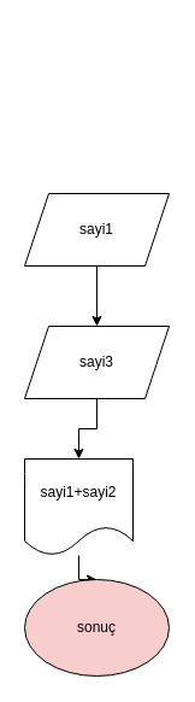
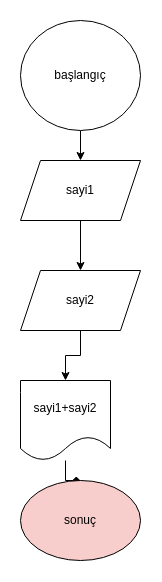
  <mxCell id="0" />
  <mxCell id="1" parent="0" />
+ <mxCell id="2" value="" style="edgeStyle=orthogonalEdgeStyle;rounded=0;orthogonalLoop=1;jettySize=auto;html=1;" edge="1" parent="1" source="3" target="5"><mxGeometry relative="1" as="geometry" /></mxCell>
+ <mxCell id="3" value="başlangıç" style="ellipse;whiteSpace=wrap;html=1;" vertex="1" parent="1"><mxGeometry x="20" y="20" width="120" height="110" as="geometry" /></mxCell>
  <mxCell id="4" value="" style="edgeStyle=orthogonalEdgeStyle;rounded=0;orthogonalLoop=1;jettySize=auto;html=1;" edge="1" parent="1" source="5" target="7"><mxGeometry relative="1" as="geometry" /></mxCell>
  <mxCell id="5" value="sayi1" style="shape=parallelogram;perimeter=parallelogramPerimeter;whiteSpace=wrap;html=1;fixedSize=1;" vertex="1" parent="1"><mxGeometry x="20" y="160" width="120" height="60" as="geometry" /></mxCell>
  <mxCell id="6" value="" style="edgeStyle=orthogonalEdgeStyle;rounded=0;orthogonalLoop=1;jettySize=auto;html=1;" edge="1" parent="1" source="7" target="9"><mxGeometry relative="1" as="geometry" /></mxCell>
- <mxCell id="7" value="sayi3" style="shape=parallelogram;perimeter=parallelogramPerimeter;whiteSpace=wrap;html=1;fixedSize=1;" vertex="1" parent="1"><mxGeometry x="20" y="270" width="120" height="60" as="geometry" /></mxCell>
- <mxCell id="8" value="" style="edgeStyle=orthogonalEdgeStyle;rounded=0;orthogonalLoop=1;jettySize=auto;html=1;" edge="1" parent="1" source="9" target="10"><mxGeometry relative="1" as="geometry" /></mxCell>
+ <mxCell id="7" value="sayi2" style="shape=parallelogram;perimeter=parallelogramPerimeter;whiteSpace=wrap;html=1;fixedSize=1;" vertex="1" parent="1"><mxGeometry x="20" y="270" width="120" height="60" as="geometry" /></mxCell>
+ <mxCell id="8" value="" style="edgeStyle=orthogonalEdgeStyle;rounded=0;orthogonalLoop=1;jettySize=auto;html=1;endArrow=diamond;" edge="1" parent="1" source="9" target="10"><mxGeometry relative="1" as="geometry" /></mxCell>
  <mxCell id="9" value="sayi1+sayi2" style="shape=document;whiteSpace=wrap;html=1;boundedLbl=1;" vertex="1" parent="1"><mxGeometry x="20" y="380" width="90" height="80" as="geometry" /></mxCell>
  <mxCell id="10" value="sonuç" style="ellipse;whiteSpace=wrap;html=1;fillColor=#f8cecc;" vertex="1" parent="1"><mxGeometry x="20" y="480" width="120" height="80" as="geometry" /></mxCell>
